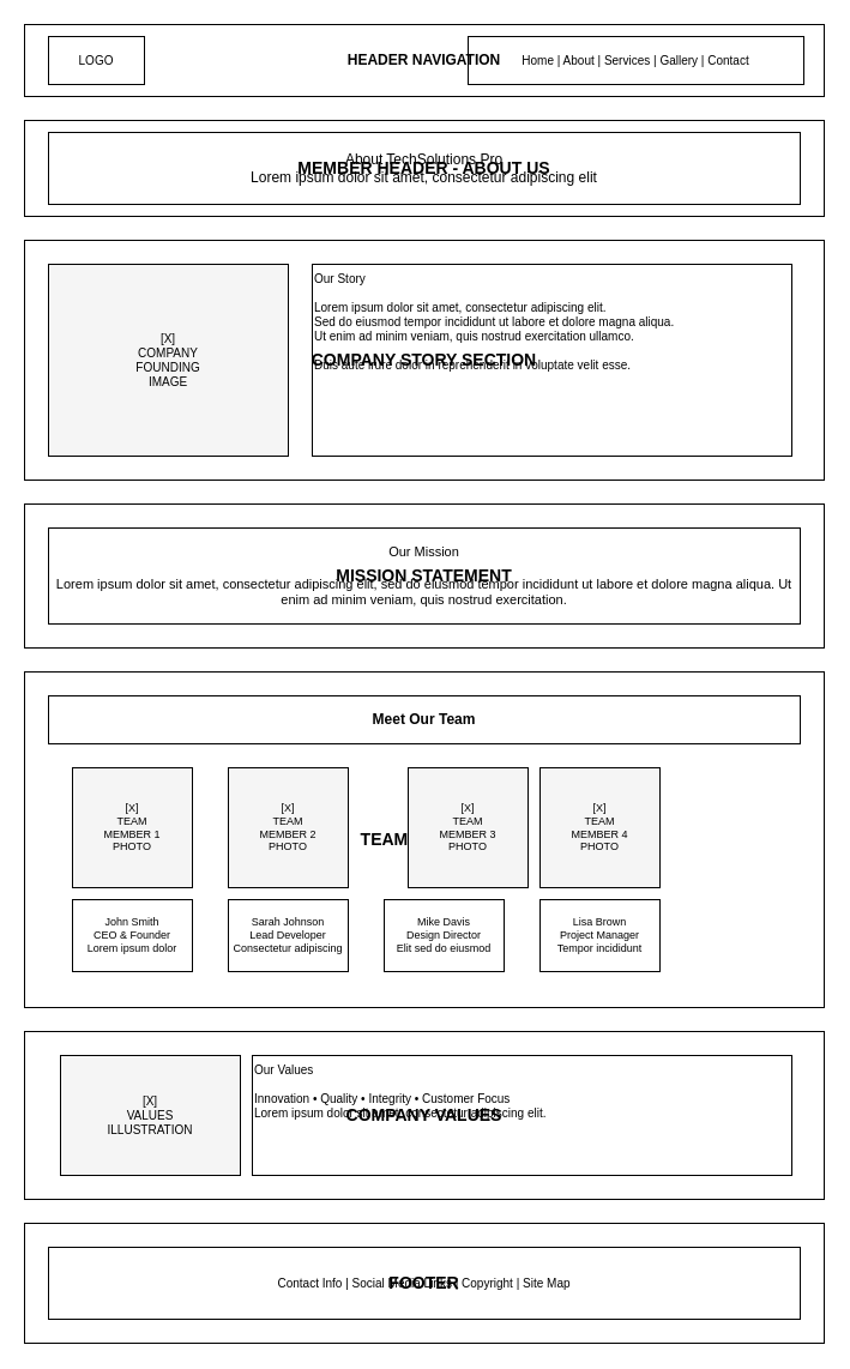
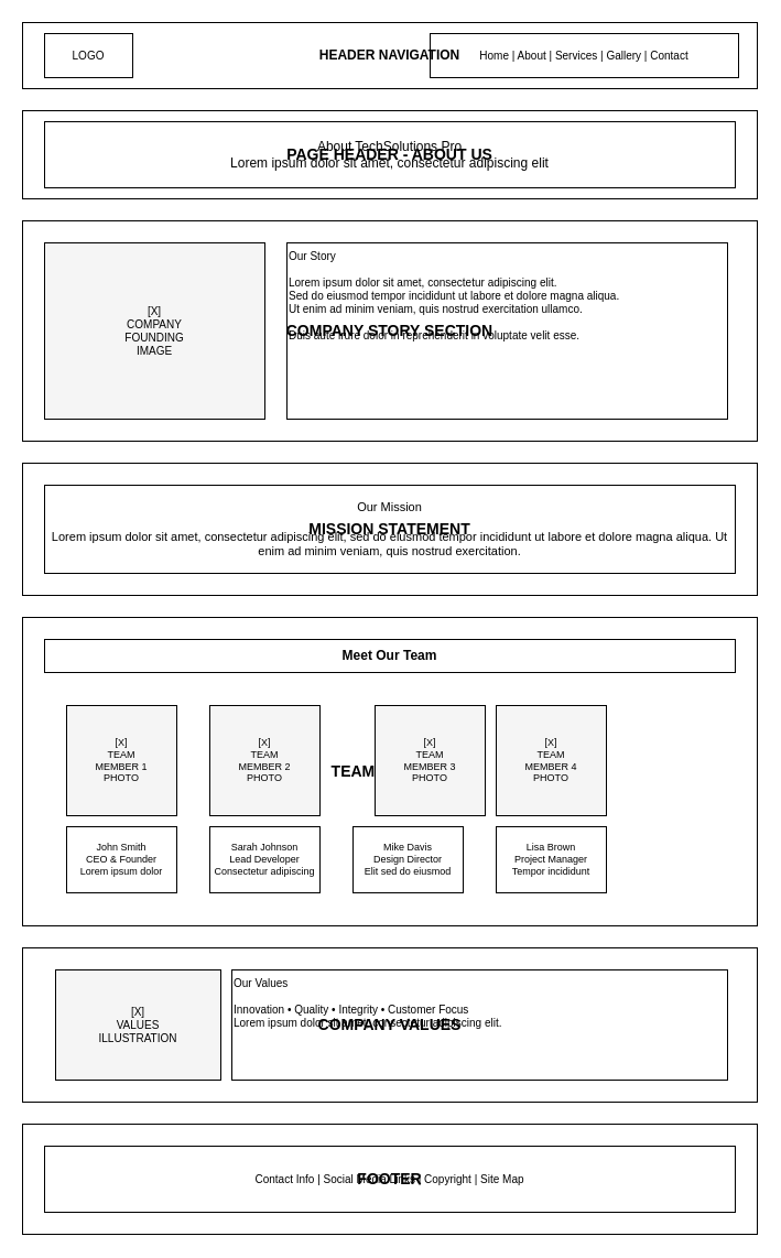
  <mxCell id="0" />
  <mxCell id="1" parent="0" />
  <mxCell id="2" value="HEADER NAVIGATION" style="rounded=0;whiteSpace=wrap;html=1;fillColor=none;strokeColor=#000000;fontFamily=Arial;fontSize=12;fontStyle=1;align=center;" vertex="1" parent="1"><mxGeometry x="20" y="20" width="667" height="60" as="geometry" /></mxCell>
  <mxCell id="3" value="LOGO" style="rounded=0;whiteSpace=wrap;html=1;fillColor=none;strokeColor=#000000;fontFamily=Arial;fontSize=10;align=center;" vertex="1" parent="1"><mxGeometry x="40" y="30" width="80" height="40" as="geometry" /></mxCell>
  <mxCell id="4" value="Home | About | Services | Gallery | Contact" style="rounded=0;whiteSpace=wrap;html=1;fillColor=none;strokeColor=#000000;fontFamily=Arial;fontSize=10;align=center;" vertex="1" parent="1"><mxGeometry x="390" y="30" width="280" height="40" as="geometry" /></mxCell>
- <mxCell id="5" value="MEMBER HEADER - ABOUT US" style="rounded=0;whiteSpace=wrap;html=1;fillColor=none;strokeColor=#000000;fontFamily=Arial;fontSize=14;fontStyle=1;align=center;" vertex="1" parent="1"><mxGeometry x="20" y="100" width="667" height="80" as="geometry" /></mxCell>
+ <mxCell id="5" value="PAGE HEADER - ABOUT US" style="rounded=0;whiteSpace=wrap;html=1;fillColor=none;strokeColor=#000000;fontFamily=Arial;fontSize=14;fontStyle=1;align=center;" vertex="1" parent="1"><mxGeometry x="20" y="100" width="667" height="80" as="geometry" /></mxCell>
  <mxCell id="6" value="About TechSolutions Pro&#10;Lorem ipsum dolor sit amet, consectetur adipiscing elit" style="rounded=0;whiteSpace=wrap;html=1;fillColor=none;strokeColor=#000000;fontFamily=Arial;fontSize=12;align=center;" vertex="1" parent="1"><mxGeometry x="40" y="110" width="627" height="60" as="geometry" /></mxCell>
  <mxCell id="7" value="COMPANY STORY SECTION" style="rounded=0;whiteSpace=wrap;html=1;fillColor=none;strokeColor=#000000;fontFamily=Arial;fontSize=14;fontStyle=1;align=center;" vertex="1" parent="1"><mxGeometry x="20" y="200" width="667" height="200" as="geometry" /></mxCell>
  <mxCell id="8" value="[X]&#10;COMPANY&#10;FOUNDING&#10;IMAGE" style="rounded=0;whiteSpace=wrap;html=1;fillColor=#f5f5f5;strokeColor=#000000;fontFamily=Arial;fontSize=10;align=center;" vertex="1" parent="1"><mxGeometry x="40" y="220" width="200" height="160" as="geometry" /></mxCell>
  <mxCell id="9" value="Our Story&#10;&#10;Lorem ipsum dolor sit amet, consectetur adipiscing elit.&#10;Sed do eiusmod tempor incididunt ut labore et dolore magna aliqua.&#10;Ut enim ad minim veniam, quis nostrud exercitation ullamco.&#10;&#10;Duis aute irure dolor in reprehenderit in voluptate velit esse." style="rounded=0;whiteSpace=wrap;html=1;fillColor=none;strokeColor=#000000;fontFamily=Arial;fontSize=10;align=left;verticalAlign=top;" vertex="1" parent="1"><mxGeometry x="260" y="220" width="400" height="160" as="geometry" /></mxCell>
  <mxCell id="10" value="MISSION STATEMENT" style="rounded=0;whiteSpace=wrap;html=1;fillColor=none;strokeColor=#000000;fontFamily=Arial;fontSize=14;fontStyle=1;align=center;" vertex="1" parent="1"><mxGeometry x="20" y="420" width="667" height="120" as="geometry" /></mxCell>
  <mxCell id="11" value="Our Mission&#10;&#10;Lorem ipsum dolor sit amet, consectetur adipiscing elit, sed do eiusmod tempor incididunt ut labore et dolore magna aliqua. Ut enim ad minim veniam, quis nostrud exercitation." style="rounded=0;whiteSpace=wrap;html=1;fillColor=none;strokeColor=#000000;fontFamily=Arial;fontSize=11;align=center;verticalAlign=middle;" vertex="1" parent="1"><mxGeometry x="40" y="440" width="627" height="80" as="geometry" /></mxCell>
  <mxCell id="12" value="TEAM SECTION" style="rounded=0;whiteSpace=wrap;html=1;fillColor=none;strokeColor=#000000;fontFamily=Arial;fontSize=14;fontStyle=1;align=center;" vertex="1" parent="1"><mxGeometry x="20" y="560" width="667" height="280" as="geometry" /></mxCell>
- <mxCell id="13" value="Meet Our Team" style="rounded=0;whiteSpace=wrap;html=1;fillColor=none;strokeColor=#000000;fontFamily=Arial;fontSize=12;fontStyle=1;align=center;" vertex="1" parent="1"><mxGeometry x="40" y="580" width="627" height="40" as="geometry" /></mxCell>
+ <mxCell id="13" value="Meet Our Team" style="rounded=0;whiteSpace=wrap;html=1;fillColor=none;strokeColor=#000000;fontFamily=Arial;fontSize=12;fontStyle=1;align=center;" vertex="1" parent="1"><mxGeometry x="40" y="580" width="627" height="30" as="geometry" /></mxCell>
  <mxCell id="14" value="[X]&#10;TEAM&#10;MEMBER 1&#10;PHOTO" style="rounded=0;whiteSpace=wrap;html=1;fillColor=#f5f5f5;strokeColor=#000000;fontFamily=Arial;fontSize=9;align=center;" vertex="1" parent="1"><mxGeometry x="60" y="640" width="100" height="100" as="geometry" /></mxCell>
  <mxCell id="15" value="John Smith&#10;CEO &amp; Founder&#10;Lorem ipsum dolor" style="rounded=0;whiteSpace=wrap;html=1;fillColor=none;strokeColor=#000000;fontFamily=Arial;fontSize=9;align=center;" vertex="1" parent="1"><mxGeometry x="60" y="750" width="100" height="60" as="geometry" /></mxCell>
  <mxCell id="16" value="[X]&#10;TEAM&#10;MEMBER 2&#10;PHOTO" style="rounded=0;whiteSpace=wrap;html=1;fillColor=#f5f5f5;strokeColor=#000000;fontFamily=Arial;fontSize=9;align=center;" vertex="1" parent="1"><mxGeometry x="190" y="640" width="100" height="100" as="geometry" /></mxCell>
  <mxCell id="17" value="Sarah Johnson&#10;Lead Developer&#10;Consectetur adipiscing" style="rounded=0;whiteSpace=wrap;html=1;fillColor=none;strokeColor=#000000;fontFamily=Arial;fontSize=9;align=center;" vertex="1" parent="1"><mxGeometry x="190" y="750" width="100" height="60" as="geometry" /></mxCell>
  <mxCell id="18" value="[X]&#10;TEAM&#10;MEMBER 3&#10;PHOTO" style="rounded=0;whiteSpace=wrap;html=1;fillColor=#f5f5f5;strokeColor=#000000;fontFamily=Arial;fontSize=9;align=center;" vertex="1" parent="1"><mxGeometry x="340" y="640" width="100" height="100" as="geometry" /></mxCell>
  <mxCell id="19" value="Mike Davis&#10;Design Director&#10;Elit sed do eiusmod" style="rounded=0;whiteSpace=wrap;html=1;fillColor=none;strokeColor=#000000;fontFamily=Arial;fontSize=9;align=center;" vertex="1" parent="1"><mxGeometry x="320" y="750" width="100" height="60" as="geometry" /></mxCell>
  <mxCell id="20" value="[X]&#10;TEAM&#10;MEMBER 4&#10;PHOTO" style="rounded=0;whiteSpace=wrap;html=1;fillColor=#f5f5f5;strokeColor=#000000;fontFamily=Arial;fontSize=9;align=center;" vertex="1" parent="1"><mxGeometry x="450" y="640" width="100" height="100" as="geometry" /></mxCell>
  <mxCell id="21" value="Lisa Brown&#10;Project Manager&#10;Tempor incididunt" style="rounded=0;whiteSpace=wrap;html=1;fillColor=none;strokeColor=#000000;fontFamily=Arial;fontSize=9;align=center;" vertex="1" parent="1"><mxGeometry x="450" y="750" width="100" height="60" as="geometry" /></mxCell>
  <mxCell id="22" value="COMPANY VALUES" style="rounded=0;whiteSpace=wrap;html=1;fillColor=none;strokeColor=#000000;fontFamily=Arial;fontSize=14;fontStyle=1;align=center;" vertex="1" parent="1"><mxGeometry x="20" y="860" width="667" height="140" as="geometry" /></mxCell>
  <mxCell id="23" value="[X]&#10;VALUES&#10;ILLUSTRATION" style="rounded=0;whiteSpace=wrap;html=1;fillColor=#f5f5f5;strokeColor=#000000;fontFamily=Arial;fontSize=10;align=center;" vertex="1" parent="1"><mxGeometry x="50" y="880" width="150" height="100" as="geometry" /></mxCell>
  <mxCell id="24" value="Our Values&#10;&#10;Innovation • Quality • Integrity • Customer Focus&#10;Lorem ipsum dolor sit amet, consectetur adipiscing elit." style="rounded=0;whiteSpace=wrap;html=1;fillColor=none;strokeColor=#000000;fontFamily=Arial;fontSize=10;align=left;verticalAlign=top;" vertex="1" parent="1"><mxGeometry x="210" y="880" width="450" height="100" as="geometry" /></mxCell>
  <mxCell id="25" value="FOOTER" style="rounded=0;whiteSpace=wrap;html=1;fillColor=none;strokeColor=#000000;fontFamily=Arial;fontSize=14;fontStyle=1;align=center;" vertex="1" parent="1"><mxGeometry x="20" y="1020" width="667" height="100" as="geometry" /></mxCell>
  <mxCell id="26" value="Contact Info | Social Media Links | Copyright | Site Map" style="rounded=0;whiteSpace=wrap;html=1;fillColor=none;strokeColor=#000000;fontFamily=Arial;fontSize=10;align=center;" vertex="1" parent="1"><mxGeometry x="40" y="1040" width="627" height="60" as="geometry" /></mxCell>
